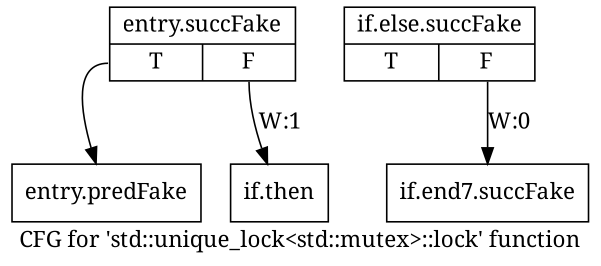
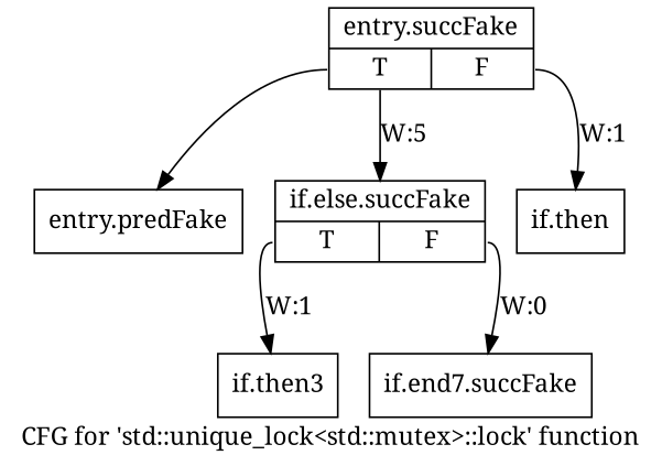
  digraph {
    fontname="Noto Serif"
    label="CFG for 'std::unique_lock\<std::mutex\>::lock' function"
    node [fontname="Noto Serif" shape=record filename="/tools/Xilinx/Vitis_HLS/2023.1/tps/lnx64/gcc-8.3.0/lib/gcc/x86_64-pc-linux-gnu/8.3.0/../../../../include/c++/8.3.0/bits/std_mutex.h"]
    edge [execusionnum=4 filename="/tools/Xilinx/Vitis_HLS/2023.1/tps/lnx64/gcc-8.3.0/lib/gcc/x86_64-pc-linux-gnu/8.3.0/../../../../include/c++/8.3.0/bits/std_mutex.h" fontname="Noto Serif" tailport=s0]
    n1 [label="{entry.predFake}" filename=""]
    n2 [label="{entry.succFake|{<s0>T|<s1>F}}" linenumber=261]
    n3 [label="{if.else.succFake|{<s0>T|<s1>F}}" linenumber=263]
    n4 [label="{if.then}" linenumber=262]
+   n5 [label="{if.then3}" linenumber=264]
    n6 [label="{if.end7.succFake}" linenumber=270]
    n2 -> n1
+   n2 -> n3 [label="W:5"]
    n2 -> n4 [label="W:1" tailport=s1 execusionnum="" filename=""]
+   n3 -> n5 [label="W:1" execusionnum="" filename=""]
    n3 -> n6 [label="W:0" tailport=s1]
  }
